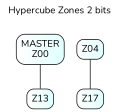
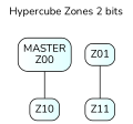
  graph {
    bgcolor=white
    fontcolor=black
    fontname=Nunito
    fontsiZe=16
    label="Hypercube Zones 2 bits"
    labelloc=t
    node [fillcolor="#ffffff:#e0ffff" fontcolor=black fontname=Nunito fontsiZe=12 margin=0.1 penwidth=1 shape=box style="rounded,filled"]
    edge [fontname=Nunito]
    n1 [height=0.3 label="MASTER\nZ00" width=0.5]
-   Z10 [height=0.3 width=0.5 label=Z13]
-   Z01 [height=0.3 width=0.5 label=Z04]
-   Z11 [height=0.3 width=0.5 label=Z17]
+   Z10 [height=0.3 width=0.5]
+   Z01 [height=0.3 width=0.5]
+   Z11 [height=0.3 width=0.5]
    n1 -- Z10
    Z01 -- Z11
  }
